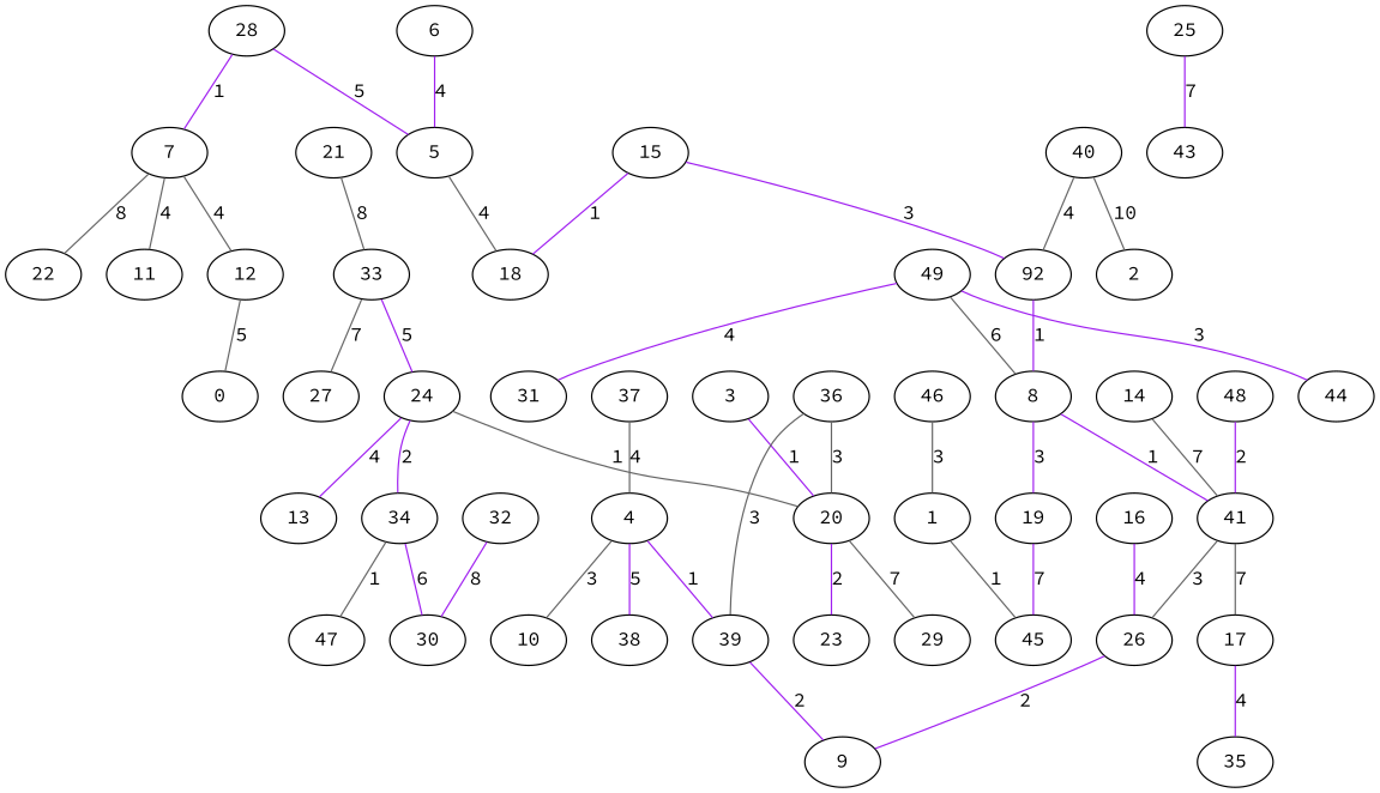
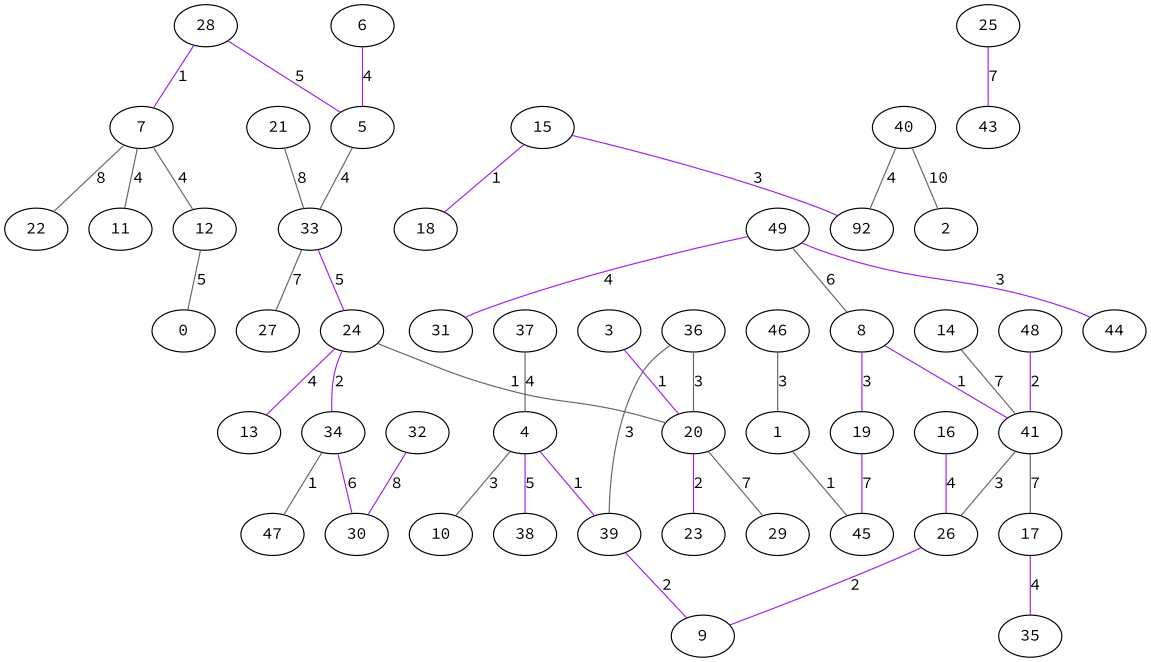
  graph {
    fontname="Source Code Pro"
    node [fontname="Source Code Pro"]
    edge [color=purple fontname="Source Code Pro"]
    n1 [label=0]
    n2 [label=1]
    n3 [label=45]
    n4 [label=2]
    n5 [label=3]
    n6 [label=20]
    n7 [label=23]
    n8 [label=29]
    n9 [label=4]
    n10 [label=10]
    n11 [label=38]
    n12 [label=39]
    n13 [label=9]
    n14 [label=5]
    n15 [label=18]
    n16 [label=6]
    n17 [label=7]
    n18 [label=11]
    n19 [label=12]
    n20 [label=22]
    n21 [label=8]
    n22 [label=19]
    n23 [label=41]
    n24 [label=26]
    n25 [label=17]
    n26 [label=13]
    n27 [label=14]
    n28 [label=15]
    n29 [label=92]
    n30 [label=16]
    n31 [label=35]
    n32 [label=21]
    n33 [label=33]
    n34 [label=24]
    n35 [label=27]
    n36 [label=34]
    n37 [label=30]
    n38 [label=47]
    n39 [label=25]
    n40 [label=43]
    n41 [label=28]
    n42 [label=31]
    n43 [label=32]
    n44 [label=36]
    n45 [label=37]
    n46 [label=40]
    n47 [label=44]
    n48 [label=46]
    n49 [label=48]
    n50 [label=49]
    n2 -- n3 [color=gray40 label=1]
    n5 -- n6 [label=1]
    n6 -- n7 [label=2]
    n6 -- n8 [color=gray40 label=7]
    n9 -- n10 [color=gray40 label=3]
    n9 -- n11 [label=5]
    n9 -- n12 [label=1]
    n12 -- n13 [label=2]
-   n14 -- n15 [color=gray40 label=4]
+   n14 -- n33 [color=gray40 label=4]
    n16 -- n14 [label=4]
    n17 -- n18 [color=gray40 label=4]
    n17 -- n19 [color=gray40 label=4]
    n17 -- n20 [color=gray40 label=8]
    n19 -- n1 [color=gray40 label=5]
    n21 -- n22 [label=3]
    n21 -- n23 [label=1]
    n22 -- n3 [label=7]
    n23 -- n24 [color=gray40 label=3]
    n23 -- n25 [color=gray40 label=7]
    n24 -- n13 [label=2]
    n25 -- n31 [label=4]
    n27 -- n23 [color=gray40 label=7]
    n28 -- n15 [label=1]
    n28 -- n29 [label=3]
-   n29 -- n21 [label=1]
    n30 -- n24 [label=4]
    n32 -- n33 [color=gray40 label=8]
    n33 -- n34 [label=5]
    n33 -- n35 [color=gray40 label=7]
    n34 -- n6 [color=gray40 label=1]
    n34 -- n26 [label=4]
    n34 -- n36 [label=2]
    n36 -- n37 [label=6]
    n36 -- n38 [color=gray40 label=1]
    n39 -- n40 [label=7]
    n41 -- n14 [label=5]
    n41 -- n17 [label=1]
    n43 -- n37 [label=8]
    n44 -- n6 [color=gray40 label=3]
    n44 -- n12 [color=gray40 label=3]
    n45 -- n9 [color=gray40 label=4]
    n46 -- n4 [color=gray40 label=10]
    n46 -- n29 [color=gray40 label=4]
    n48 -- n2 [color=gray40 label=3]
    n49 -- n23 [label=2]
    n50 -- n21 [color=gray40 label=6]
    n50 -- n42 [label=4]
    n50 -- n47 [label=3]
  }
